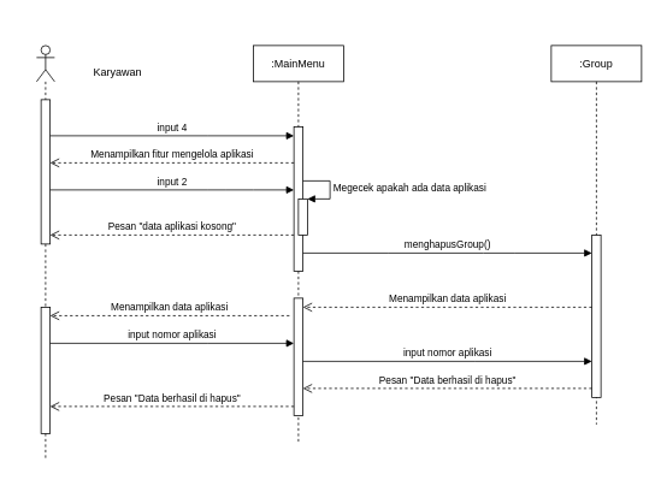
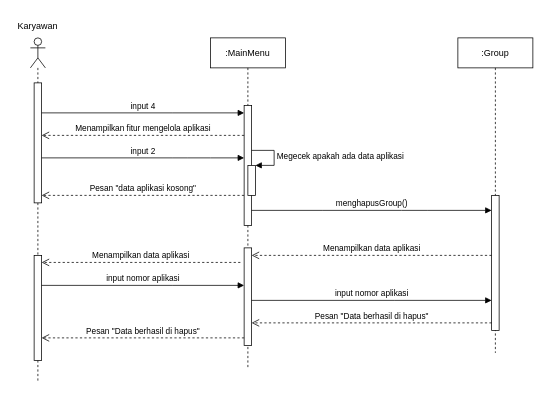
  <mxCell id="0" />
  <mxCell id="1" parent="0" />
  <mxCell id="2" value="" style="shape=umlLifeline;participant=umlActor;perimeter=lifelinePerimeter;whiteSpace=wrap;html=1;container=1;collapsible=0;recursiveResize=0;verticalAlign=top;spacingTop=36;outlineConnect=0;" vertex="1" parent="1"><mxGeometry x="40" y="50" width="20" height="460" as="geometry" /></mxCell>
  <mxCell id="3" value="" style="html=1;points=[];perimeter=orthogonalPerimeter;" vertex="1" parent="2"><mxGeometry x="5" y="60" width="10" height="160" as="geometry" /></mxCell>
  <mxCell id="4" value="Menampilkan data aplikasi" style="html=1;verticalAlign=bottom;endArrow=open;dashed=1;endSize=8;rounded=0;" edge="1" parent="2" target="5"><mxGeometry relative="1" as="geometry"><mxPoint x="280" y="299.41" as="sourcePoint" /><mxPoint x="-40" y="299.41" as="targetPoint" /><Array as="points"><mxPoint x="205" y="299.41" /><mxPoint x="35" y="299.41" /></Array></mxGeometry></mxCell>
  <mxCell id="5" value="" style="html=1;points=[];perimeter=orthogonalPerimeter;" vertex="1" parent="2"><mxGeometry x="5" y="290" width="10" height="140" as="geometry" /></mxCell>
- <mxCell id="6" value="Karyawan" style="text;html=1;strokeColor=none;fillColor=none;align=center;verticalAlign=middle;whiteSpace=wrap;rounded=0;" vertex="1" parent="1"><mxGeometry x="100" y="65" width="60" height="30" as="geometry" /></mxCell>
+ <mxCell id="6" value="Karyawan" style="text;html=1;strokeColor=none;fillColor=none;align=center;verticalAlign=middle;whiteSpace=wrap;rounded=0;" vertex="1" parent="1"><mxGeometry x="20" y="20" width="60" height="30" as="geometry" /></mxCell>
  <mxCell id="7" value=":MainMenu" style="shape=umlLifeline;perimeter=lifelinePerimeter;whiteSpace=wrap;html=1;container=1;collapsible=0;recursiveResize=0;outlineConnect=0;" vertex="1" parent="1"><mxGeometry x="280" y="50" width="100" height="440" as="geometry" /></mxCell>
  <mxCell id="8" value="" style="html=1;points=[];perimeter=orthogonalPerimeter;" vertex="1" parent="7"><mxGeometry x="45" y="90" width="10" height="160" as="geometry" /></mxCell>
  <mxCell id="9" value="" style="html=1;points=[];perimeter=orthogonalPerimeter;" vertex="1" parent="7"><mxGeometry x="50" y="170" width="10" height="40" as="geometry" /></mxCell>
  <mxCell id="10" value="Megecek apakah ada data aplikasi" style="edgeStyle=orthogonalEdgeStyle;html=1;align=left;spacingLeft=2;endArrow=block;rounded=0;entryX=1;entryY=0;" edge="1" parent="7" target="9"><mxGeometry relative="1" as="geometry"><mxPoint x="55" y="150" as="sourcePoint" /><Array as="points"><mxPoint x="85" y="150" /></Array></mxGeometry></mxCell>
  <mxCell id="11" value="" style="html=1;points=[];perimeter=orthogonalPerimeter;" vertex="1" parent="7"><mxGeometry x="45" y="280" width="10" height="130" as="geometry" /></mxCell>
  <mxCell id="12" value=":Group" style="shape=umlLifeline;perimeter=lifelinePerimeter;whiteSpace=wrap;html=1;container=1;collapsible=0;recursiveResize=0;outlineConnect=0;" vertex="1" parent="1"><mxGeometry x="610" y="50" width="100" height="420" as="geometry" /></mxCell>
  <mxCell id="13" value="" style="html=1;points=[];perimeter=orthogonalPerimeter;" vertex="1" parent="12"><mxGeometry x="45" y="210" width="10" height="180" as="geometry" /></mxCell>
  <mxCell id="14" value="input 4" style="html=1;verticalAlign=bottom;endArrow=block;rounded=0;" edge="1" parent="1" source="3" target="8"><mxGeometry width="80" relative="1" as="geometry"><mxPoint x="140" y="160" as="sourcePoint" /><mxPoint x="220" y="160" as="targetPoint" /><Array as="points"><mxPoint x="230" y="150" /></Array></mxGeometry></mxCell>
  <mxCell id="15" value="Menampilkan fitur mengelola aplikasi" style="html=1;verticalAlign=bottom;endArrow=open;dashed=1;endSize=8;rounded=0;" edge="1" parent="1" source="8" target="3"><mxGeometry relative="1" as="geometry"><mxPoint x="250" y="200" as="sourcePoint" /><mxPoint x="170" y="200" as="targetPoint" /><Array as="points"><mxPoint x="240" y="180" /></Array></mxGeometry></mxCell>
  <mxCell id="16" value="input 2" style="html=1;verticalAlign=bottom;endArrow=block;rounded=0;" edge="1" parent="1" source="3" target="8"><mxGeometry width="80" relative="1" as="geometry"><mxPoint x="140" y="229.71" as="sourcePoint" /><mxPoint x="330" y="229.71" as="targetPoint" /><Array as="points"><mxPoint x="230" y="210" /><mxPoint x="250" y="210" /><mxPoint x="280" y="210" /></Array></mxGeometry></mxCell>
  <mxCell id="17" value="Pesan &quot;data aplikasi kosong&quot;" style="html=1;verticalAlign=bottom;endArrow=open;dashed=1;endSize=8;rounded=0;" edge="1" parent="1" source="8" target="3"><mxGeometry relative="1" as="geometry"><mxPoint x="320" y="260" as="sourcePoint" /><mxPoint x="70" y="260" as="targetPoint" /><Array as="points"><mxPoint x="235" y="260" /></Array></mxGeometry></mxCell>
  <mxCell id="18" value="menghapusGroup()" style="html=1;verticalAlign=bottom;endArrow=block;rounded=0;" edge="1" parent="1" source="8" target="13"><mxGeometry width="80" relative="1" as="geometry"><mxPoint x="340" y="290" as="sourcePoint" /><mxPoint x="610" y="290" as="targetPoint" /><Array as="points"><mxPoint x="430" y="280" /><mxPoint x="535" y="280" /><mxPoint x="570" y="280" /></Array></mxGeometry></mxCell>
  <mxCell id="19" value="Menampilkan data aplikasi" style="html=1;verticalAlign=bottom;endArrow=open;dashed=1;endSize=8;rounded=0;" edge="1" parent="1" source="13" target="11"><mxGeometry relative="1" as="geometry"><mxPoint x="610" y="370" as="sourcePoint" /><mxPoint x="340" y="370" as="targetPoint" /><Array as="points"><mxPoint x="580" y="340" /><mxPoint x="410" y="340" /></Array></mxGeometry></mxCell>
  <mxCell id="20" value="input nomor aplikasi" style="html=1;verticalAlign=bottom;endArrow=block;rounded=0;" edge="1" parent="1" source="5" target="11"><mxGeometry width="80" relative="1" as="geometry"><mxPoint x="70" y="380" as="sourcePoint" /><mxPoint x="150" y="380" as="targetPoint" /><Array as="points"><mxPoint x="230" y="380" /></Array></mxGeometry></mxCell>
  <mxCell id="21" value="input nomor aplikasi" style="html=1;verticalAlign=bottom;endArrow=block;rounded=0;" edge="1" parent="1" source="11" target="13"><mxGeometry width="80" relative="1" as="geometry"><mxPoint x="350" y="400" as="sourcePoint" /><mxPoint x="620" y="400" as="targetPoint" /><Array as="points"><mxPoint x="525" y="400" /></Array></mxGeometry></mxCell>
  <mxCell id="22" value="Pesan &quot;Data berhasil di hapus&quot;" style="html=1;verticalAlign=bottom;endArrow=open;dashed=1;endSize=8;rounded=0;" edge="1" parent="1" source="13" target="11"><mxGeometry relative="1" as="geometry"><mxPoint x="540" y="500" as="sourcePoint" /><mxPoint x="460" y="500" as="targetPoint" /><Array as="points"><mxPoint x="540" y="430" /><mxPoint x="390" y="430" /></Array></mxGeometry></mxCell>
  <mxCell id="23" value="Pesan &quot;Data berhasil di hapus&quot;" style="html=1;verticalAlign=bottom;endArrow=open;dashed=1;endSize=8;rounded=0;" edge="1" parent="1" source="11" target="5"><mxGeometry relative="1" as="geometry"><mxPoint x="320" y="500" as="sourcePoint" /><mxPoint y="500" as="targetPoint" x="0" /><Array as="points"><mxPoint x="210" y="450" /></Array></mxGeometry></mxCell>
